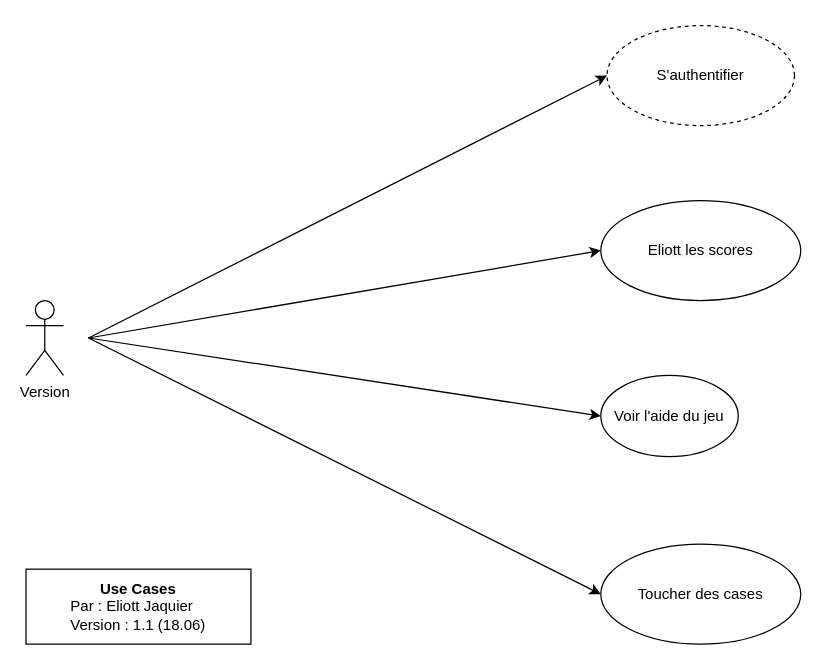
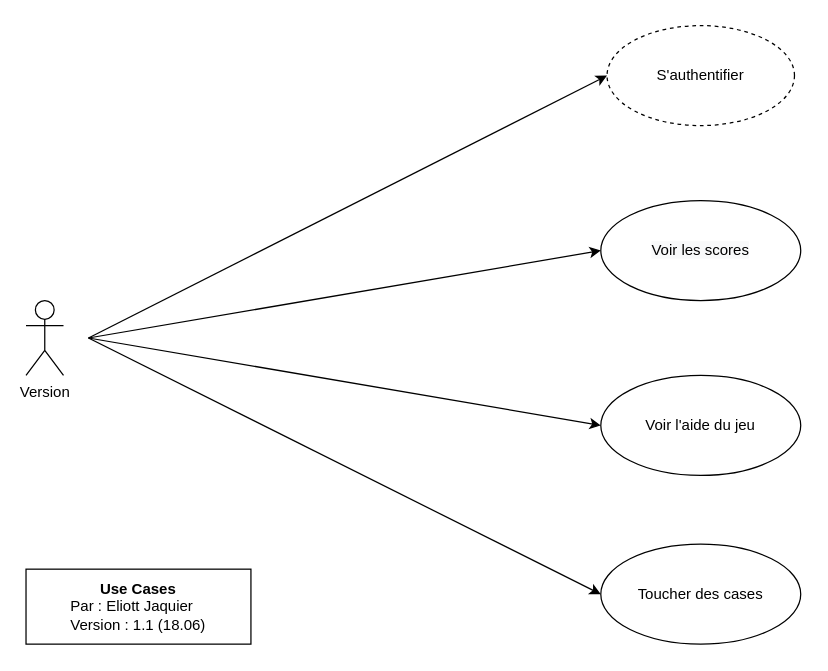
  <mxCell id="0" />
  <mxCell id="1" parent="0" />
  <mxCell id="2" value="Version" style="shape=umlActor;verticalLabelPosition=bottom;labelBackgroundColor=#ffffff;verticalAlign=top;html=1;" parent="1" vertex="1"><mxGeometry x="20" y="240" width="30" height="60" as="geometry" /></mxCell>
  <mxCell id="3" value="S'authentifier" style="ellipse;whiteSpace=wrap;html=1;rounded=1;dashed=1;" vertex="1" parent="1"><mxGeometry x="485" y="20" width="150" height="80" as="geometry" /></mxCell>
- <mxCell id="4" value="&#10;&#10;&lt;span style=&quot;color: rgb(0, 0, 0); font-family: helvetica; font-size: 12px; font-style: normal; font-weight: 400; letter-spacing: normal; text-align: center; text-indent: 0px; text-transform: none; word-spacing: 0px; background-color: rgb(248, 249, 250); display: inline; float: none;&quot;&gt;Eliott les scores&lt;/span&gt;&#10;&#10;" style="ellipse;whiteSpace=wrap;html=1;rounded=1;" vertex="1" parent="1"><mxGeometry x="480" y="160" width="160" height="80" as="geometry" /></mxCell>
- <mxCell id="5" value="&lt;span&gt;Voir l'aide du jeu&lt;/span&gt;" style="ellipse;whiteSpace=wrap;html=1;rounded=1;" vertex="1" parent="1"><mxGeometry x="480" y="300" width="110" height="65" as="geometry" /></mxCell>
+ <mxCell id="4" value="&#10;&#10;&lt;span style=&quot;color: rgb(0, 0, 0); font-family: helvetica; font-size: 12px; font-style: normal; font-weight: 400; letter-spacing: normal; text-align: center; text-indent: 0px; text-transform: none; word-spacing: 0px; background-color: rgb(248, 249, 250); display: inline; float: none;&quot;&gt;Voir les scores&lt;/span&gt;&#10;&#10;" style="ellipse;whiteSpace=wrap;html=1;rounded=1;" vertex="1" parent="1"><mxGeometry x="480" y="160" width="160" height="80" as="geometry" /></mxCell>
+ <mxCell id="5" value="&lt;span&gt;Voir l'aide du jeu&lt;/span&gt;" style="ellipse;whiteSpace=wrap;html=1;rounded=1;" vertex="1" parent="1"><mxGeometry x="480" y="300" width="160" height="80" as="geometry" /></mxCell>
  <mxCell id="6" value="&lt;span&gt;Toucher des cases&lt;/span&gt;" style="ellipse;whiteSpace=wrap;html=1;rounded=1;" vertex="1" parent="1"><mxGeometry x="480" y="435" width="160" height="80" as="geometry" /></mxCell>
  <mxCell id="7" value="" style="endArrow=classic;html=1;entryX=0;entryY=0.5;entryDx=0;entryDy=0;" edge="1" parent="1" target="4"><mxGeometry width="50" height="50" relative="1" as="geometry"><mxPoint x="70" y="270" as="sourcePoint" /><mxPoint x="650" y="260" as="targetPoint" /></mxGeometry></mxCell>
  <mxCell id="8" value="" style="endArrow=classic;html=1;entryX=0;entryY=0.5;entryDx=0;entryDy=0;" edge="1" parent="1" target="5"><mxGeometry width="50" height="50" relative="1" as="geometry"><mxPoint x="70" y="270" as="sourcePoint" /><mxPoint x="270" y="330" as="targetPoint" /></mxGeometry></mxCell>
  <mxCell id="9" value="" style="endArrow=classic;html=1;entryX=0;entryY=0.5;entryDx=0;entryDy=0;" edge="1" parent="1" target="3"><mxGeometry width="50" height="50" relative="1" as="geometry"><mxPoint x="70" y="270" as="sourcePoint" /><mxPoint x="150" y="160" as="targetPoint" /></mxGeometry></mxCell>
  <mxCell id="10" value="" style="endArrow=classic;html=1;entryX=0;entryY=0.5;entryDx=0;entryDy=0;" edge="1" parent="1" target="6"><mxGeometry width="50" height="50" relative="1" as="geometry"><mxPoint x="70" y="270" as="sourcePoint" /><mxPoint x="220" y="410" as="targetPoint" /></mxGeometry></mxCell>
  <mxCell id="11" value="&lt;b&gt;Use Cases&lt;/b&gt;&lt;br&gt;&lt;div style=&quot;text-align: left&quot;&gt;&lt;span&gt;Par : Eliott Jaquier&lt;/span&gt;&lt;/div&gt;&lt;div style=&quot;text-align: left&quot;&gt;&lt;span&gt;Version : 1.1 (18.06)&lt;/span&gt;&lt;/div&gt;" style="rounded=0;whiteSpace=wrap;html=1;" vertex="1" parent="1"><mxGeometry x="20" y="455" width="180" height="60" as="geometry" /></mxCell>
